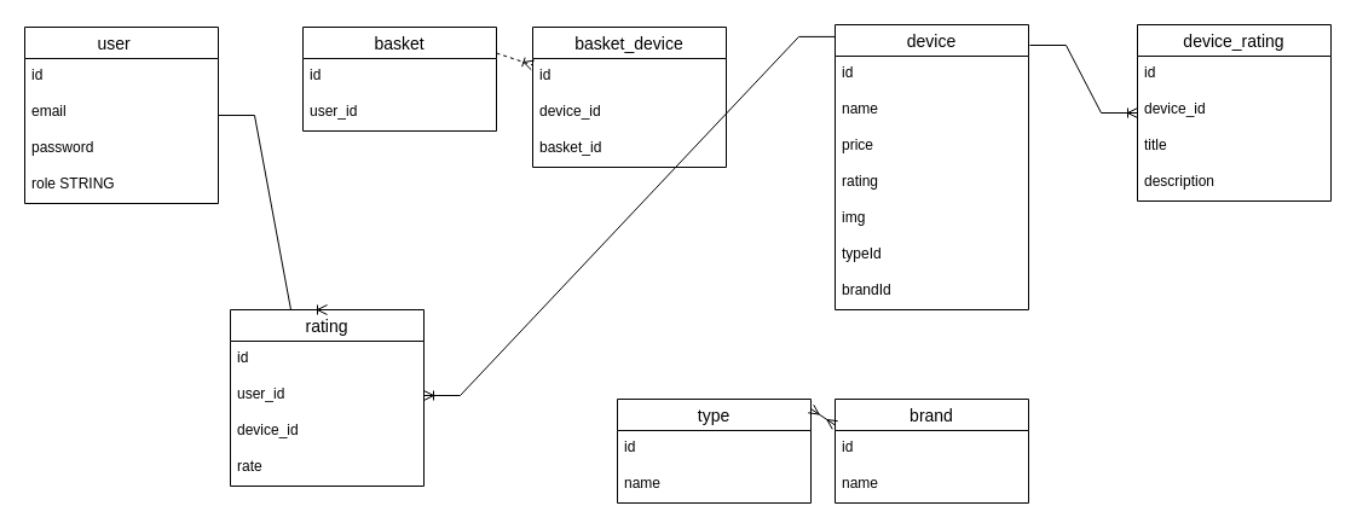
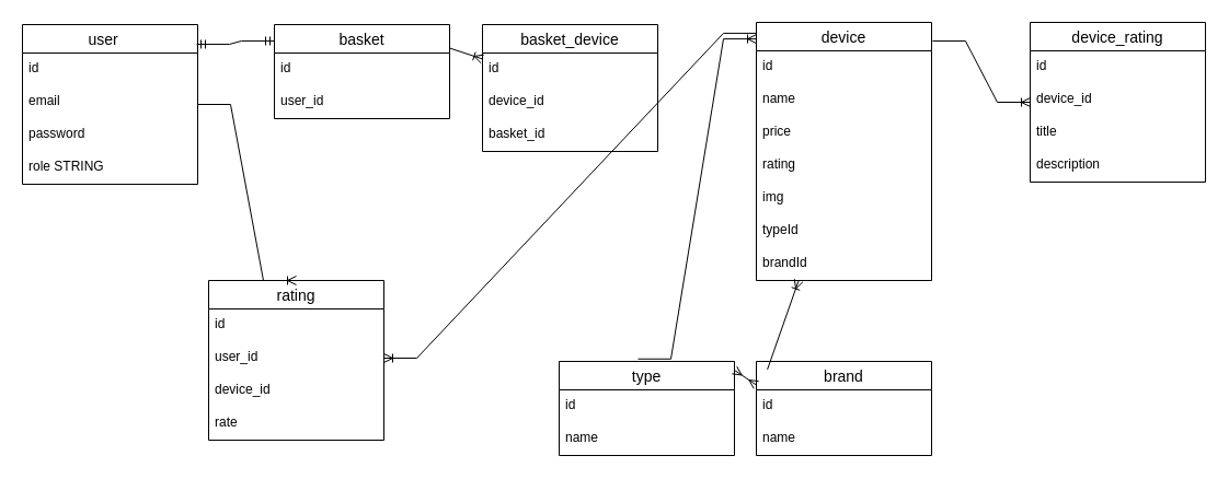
  <mxCell id="0" />
  <mxCell id="1" parent="0" />
  <mxCell id="2" value="user   " style="swimlane;fontStyle=0;childLayout=stackLayout;horizontal=1;startSize=26;horizontalStack=0;resizeParent=1;resizeParentMax=0;resizeLast=0;collapsible=1;marginBottom=0;align=center;fontSize=14;" parent="1" vertex="1"><mxGeometry x="20" y="22" width="160" height="146" as="geometry" /></mxCell>
  <mxCell id="3" value="id&#10;" style="text;strokeColor=none;fillColor=none;spacingLeft=4;spacingRight=4;overflow=hidden;rotatable=0;points=[[0,0.5],[1,0.5]];portConstraint=eastwest;fontSize=12;" parent="2" vertex="1"><mxGeometry y="26" width="160" height="30" as="geometry" /></mxCell>
  <mxCell id="4" value="email&#10;" style="text;strokeColor=none;fillColor=none;spacingLeft=4;spacingRight=4;overflow=hidden;rotatable=0;points=[[0,0.5],[1,0.5]];portConstraint=eastwest;fontSize=12;" parent="2" vertex="1"><mxGeometry y="56" width="160" height="30" as="geometry" /></mxCell>
  <mxCell id="5" value="password&#10;" style="text;strokeColor=none;fillColor=none;spacingLeft=4;spacingRight=4;overflow=hidden;rotatable=0;points=[[0,0.5],[1,0.5]];portConstraint=eastwest;fontSize=12;" parent="2" vertex="1"><mxGeometry y="86" width="160" height="30" as="geometry" /></mxCell>
  <mxCell id="6" value="role STRING" style="text;strokeColor=none;fillColor=none;spacingLeft=4;spacingRight=4;overflow=hidden;rotatable=0;points=[[0,0.5],[1,0.5]];portConstraint=eastwest;fontSize=12;" parent="2" vertex="1"><mxGeometry y="116" width="160" height="30" as="geometry" /></mxCell>
  <mxCell id="7" value="basket" style="swimlane;fontStyle=0;childLayout=stackLayout;horizontal=1;startSize=26;horizontalStack=0;resizeParent=1;resizeParentMax=0;resizeLast=0;collapsible=1;marginBottom=0;align=center;fontSize=14;" parent="1" vertex="1"><mxGeometry x="250" y="22" width="160" height="86" as="geometry" /></mxCell>
  <mxCell id="8" value="id&#10;" style="text;strokeColor=none;fillColor=none;spacingLeft=4;spacingRight=4;overflow=hidden;rotatable=0;points=[[0,0.5],[1,0.5]];portConstraint=eastwest;fontSize=12;" parent="7" vertex="1"><mxGeometry y="26" width="160" height="30" as="geometry" /></mxCell>
  <mxCell id="9" value="user_id" style="text;strokeColor=none;fillColor=none;spacingLeft=4;spacingRight=4;overflow=hidden;rotatable=0;points=[[0,0.5],[1,0.5]];portConstraint=eastwest;fontSize=12;" parent="7" vertex="1"><mxGeometry y="56" width="160" height="30" as="geometry" /></mxCell>
+ <mxCell id="10" value="" style="edgeStyle=entityRelationEdgeStyle;fontSize=12;html=1;endArrow=ERmandOne;startArrow=ERmandOne;rounded=0;exitX=0.994;exitY=0.123;exitDx=0;exitDy=0;exitPerimeter=0;entryX=0;entryY=0.174;entryDx=0;entryDy=0;entryPerimeter=0;" edge="1" parent="1" source="2" target="7"><mxGeometry width="100" height="100" relative="1" as="geometry"><mxPoint x="170" y="145" as="sourcePoint" /><mxPoint x="250" y="45" as="targetPoint" /></mxGeometry></mxCell>
  <mxCell id="11" value="device" style="swimlane;fontStyle=0;childLayout=stackLayout;horizontal=1;startSize=26;horizontalStack=0;resizeParent=1;resizeParentMax=0;resizeLast=0;collapsible=1;marginBottom=0;align=center;fontSize=14;" vertex="1" parent="1"><mxGeometry x="690" y="20" width="160" height="236" as="geometry" /></mxCell>
  <mxCell id="12" value="id    " style="text;strokeColor=none;fillColor=none;spacingLeft=4;spacingRight=4;overflow=hidden;rotatable=0;points=[[0,0.5],[1,0.5]];portConstraint=eastwest;fontSize=12;" vertex="1" parent="11"><mxGeometry y="26" width="160" height="30" as="geometry" /></mxCell>
  <mxCell id="13" value="name" style="text;strokeColor=none;fillColor=none;spacingLeft=4;spacingRight=4;overflow=hidden;rotatable=0;points=[[0,0.5],[1,0.5]];portConstraint=eastwest;fontSize=12;" vertex="1" parent="11"><mxGeometry y="56" width="160" height="30" as="geometry" /></mxCell>
  <mxCell id="14" value="price" style="text;strokeColor=none;fillColor=none;spacingLeft=4;spacingRight=4;overflow=hidden;rotatable=0;points=[[0,0.5],[1,0.5]];portConstraint=eastwest;fontSize=12;" vertex="1" parent="11"><mxGeometry y="86" width="160" height="30" as="geometry" /></mxCell>
  <mxCell id="15" value="rating" style="text;strokeColor=none;fillColor=none;spacingLeft=4;spacingRight=4;overflow=hidden;rotatable=0;points=[[0,0.5],[1,0.5]];portConstraint=eastwest;fontSize=12;" vertex="1" parent="11"><mxGeometry y="116" width="160" height="30" as="geometry" /></mxCell>
  <mxCell id="16" value="img" style="text;strokeColor=none;fillColor=none;spacingLeft=4;spacingRight=4;overflow=hidden;rotatable=0;points=[[0,0.5],[1,0.5]];portConstraint=eastwest;fontSize=12;" vertex="1" parent="11"><mxGeometry y="146" width="160" height="30" as="geometry" /></mxCell>
  <mxCell id="17" value="typeId" style="text;strokeColor=none;fillColor=none;spacingLeft=4;spacingRight=4;overflow=hidden;rotatable=0;points=[[0,0.5],[1,0.5]];portConstraint=eastwest;fontSize=12;" vertex="1" parent="11"><mxGeometry y="176" width="160" height="30" as="geometry" /></mxCell>
  <mxCell id="18" value="brandId" style="text;strokeColor=none;fillColor=none;spacingLeft=4;spacingRight=4;overflow=hidden;rotatable=0;points=[[0,0.5],[1,0.5]];portConstraint=eastwest;fontSize=12;" vertex="1" parent="11"><mxGeometry y="206" width="160" height="30" as="geometry" /></mxCell>
  <mxCell id="19" value="type" style="swimlane;fontStyle=0;childLayout=stackLayout;horizontal=1;startSize=26;horizontalStack=0;resizeParent=1;resizeParentMax=0;resizeLast=0;collapsible=1;marginBottom=0;align=center;fontSize=14;" vertex="1" parent="1"><mxGeometry x="510" y="330" width="160" height="86" as="geometry" /></mxCell>
  <mxCell id="20" value="id" style="text;strokeColor=none;fillColor=none;spacingLeft=4;spacingRight=4;overflow=hidden;rotatable=0;points=[[0,0.5],[1,0.5]];portConstraint=eastwest;fontSize=12;" vertex="1" parent="19"><mxGeometry y="26" width="160" height="30" as="geometry" /></mxCell>
  <mxCell id="21" value="name" style="text;strokeColor=none;fillColor=none;spacingLeft=4;spacingRight=4;overflow=hidden;rotatable=0;points=[[0,0.5],[1,0.5]];portConstraint=eastwest;fontSize=12;" vertex="1" parent="19"><mxGeometry y="56" width="160" height="30" as="geometry" /></mxCell>
  <mxCell id="22" value="brand" style="swimlane;fontStyle=0;childLayout=stackLayout;horizontal=1;startSize=26;horizontalStack=0;resizeParent=1;resizeParentMax=0;resizeLast=0;collapsible=1;marginBottom=0;align=center;fontSize=14;" vertex="1" parent="1"><mxGeometry x="690" y="330" width="160" height="86" as="geometry" /></mxCell>
  <mxCell id="23" value="id" style="text;strokeColor=none;fillColor=none;spacingLeft=4;spacingRight=4;overflow=hidden;rotatable=0;points=[[0,0.5],[1,0.5]];portConstraint=eastwest;fontSize=12;" vertex="1" parent="22"><mxGeometry y="26" width="160" height="30" as="geometry" /></mxCell>
  <mxCell id="24" value="name" style="text;strokeColor=none;fillColor=none;spacingLeft=4;spacingRight=4;overflow=hidden;rotatable=0;points=[[0,0.5],[1,0.5]];portConstraint=eastwest;fontSize=12;" vertex="1" parent="22"><mxGeometry y="56" width="160" height="30" as="geometry" /></mxCell>
+ <mxCell id="25" value="" style="edgeStyle=entityRelationEdgeStyle;fontSize=12;html=1;endArrow=ERoneToMany;rounded=0;exitX=0.45;exitY=-0.026;exitDx=0;exitDy=0;exitPerimeter=0;entryX=0;entryY=0.064;entryDx=0;entryDy=0;entryPerimeter=0;" edge="1" parent="1" source="19" target="11"><mxGeometry width="100" height="100" relative="1" as="geometry"><mxPoint x="590" y="260" as="sourcePoint" /><mxPoint x="640" y="160" as="targetPoint" /></mxGeometry></mxCell>
+ <mxCell id="26" value="" style="fontSize=12;html=1;endArrow=ERoneToMany;rounded=0;exitX=0.063;exitY=0.086;exitDx=0;exitDy=0;exitPerimeter=0;" edge="1" parent="1" source="22" target="11"><mxGeometry width="100" height="100" relative="1" as="geometry"><mxPoint x="770" y="320" as="sourcePoint" /><mxPoint x="680" y="50" as="targetPoint" /></mxGeometry></mxCell>
  <mxCell id="27" value="" style="fontSize=12;html=1;endArrow=ERmany;startArrow=ERmany;rounded=0;entryX=0;entryY=0.25;entryDx=0;entryDy=0;exitX=1;exitY=0.093;exitDx=0;exitDy=0;exitPerimeter=0;" edge="1" parent="1" source="19" target="22"><mxGeometry width="100" height="100" relative="1" as="geometry"><mxPoint x="670" y="380" as="sourcePoint" /><mxPoint x="770" y="280" as="targetPoint" /></mxGeometry></mxCell>
  <mxCell id="28" value="device_rating" style="swimlane;fontStyle=0;childLayout=stackLayout;horizontal=1;startSize=26;horizontalStack=0;resizeParent=1;resizeParentMax=0;resizeLast=0;collapsible=1;marginBottom=0;align=center;fontSize=14;" vertex="1" parent="1"><mxGeometry x="940" y="20" width="160" height="146" as="geometry" /></mxCell>
  <mxCell id="29" value="id    " style="text;strokeColor=none;fillColor=none;spacingLeft=4;spacingRight=4;overflow=hidden;rotatable=0;points=[[0,0.5],[1,0.5]];portConstraint=eastwest;fontSize=12;" vertex="1" parent="28"><mxGeometry y="26" width="160" height="30" as="geometry" /></mxCell>
  <mxCell id="30" value="device_id" style="text;strokeColor=none;fillColor=none;spacingLeft=4;spacingRight=4;overflow=hidden;rotatable=0;points=[[0,0.5],[1,0.5]];portConstraint=eastwest;fontSize=12;" vertex="1" parent="28"><mxGeometry y="56" width="160" height="30" as="geometry" /></mxCell>
  <mxCell id="31" value="title" style="text;strokeColor=none;fillColor=none;spacingLeft=4;spacingRight=4;overflow=hidden;rotatable=0;points=[[0,0.5],[1,0.5]];portConstraint=eastwest;fontSize=12;" vertex="1" parent="28"><mxGeometry y="86" width="160" height="30" as="geometry" /></mxCell>
  <mxCell id="32" value="description" style="text;strokeColor=none;fillColor=none;spacingLeft=4;spacingRight=4;overflow=hidden;rotatable=0;points=[[0,0.5],[1,0.5]];portConstraint=eastwest;fontSize=12;" vertex="1" parent="28"><mxGeometry y="116" width="160" height="30" as="geometry" /></mxCell>
  <mxCell id="33" value="" style="edgeStyle=entityRelationEdgeStyle;fontSize=12;html=1;endArrow=ERoneToMany;rounded=0;exitX=1.006;exitY=0.072;exitDx=0;exitDy=0;exitPerimeter=0;" edge="1" parent="1" source="11" target="28"><mxGeometry width="100" height="100" relative="1" as="geometry"><mxPoint x="850" y="143" as="sourcePoint" /><mxPoint x="950" y="43" as="targetPoint" /></mxGeometry></mxCell>
  <mxCell id="34" value="basket_device" style="swimlane;fontStyle=0;childLayout=stackLayout;horizontal=1;startSize=26;horizontalStack=0;resizeParent=1;resizeParentMax=0;resizeLast=0;collapsible=1;marginBottom=0;align=center;fontSize=14;" vertex="1" parent="1"><mxGeometry x="440" y="22" width="160" height="116" as="geometry" /></mxCell>
  <mxCell id="35" value="id" style="text;strokeColor=none;fillColor=none;spacingLeft=4;spacingRight=4;overflow=hidden;rotatable=0;points=[[0,0.5],[1,0.5]];portConstraint=eastwest;fontSize=12;" vertex="1" parent="34"><mxGeometry y="26" width="160" height="30" as="geometry" /></mxCell>
  <mxCell id="36" value="device_id" style="text;strokeColor=none;fillColor=none;spacingLeft=4;spacingRight=4;overflow=hidden;rotatable=0;points=[[0,0.5],[1,0.5]];portConstraint=eastwest;fontSize=12;" vertex="1" parent="34"><mxGeometry y="56" width="160" height="30" as="geometry" /></mxCell>
  <mxCell id="37" value="basket_id" style="text;strokeColor=none;fillColor=none;spacingLeft=4;spacingRight=4;overflow=hidden;rotatable=0;points=[[0,0.5],[1,0.5]];portConstraint=eastwest;fontSize=12;" vertex="1" parent="34"><mxGeometry y="86" width="160" height="30" as="geometry" /></mxCell>
- <mxCell id="38" value="" style="fontSize=12;html=1;endArrow=ERoneToMany;rounded=0;exitX=1;exitY=0.25;exitDx=0;exitDy=0;dashed=1;" edge="1" parent="1" source="7" target="34"><mxGeometry width="100" height="100" relative="1" as="geometry"><mxPoint x="360" y="173" as="sourcePoint" /><mxPoint x="460" y="73" as="targetPoint" /></mxGeometry></mxCell>
+ <mxCell id="38" value="" style="fontSize=12;html=1;endArrow=ERoneToMany;rounded=0;exitX=1;exitY=0.25;exitDx=0;exitDy=0;" edge="1" parent="1" source="7" target="34"><mxGeometry width="100" height="100" relative="1" as="geometry"><mxPoint x="360" y="173" as="sourcePoint" /><mxPoint x="460" y="73" as="targetPoint" /></mxGeometry></mxCell>
  <mxCell id="39" value="rating" style="swimlane;fontStyle=0;childLayout=stackLayout;horizontal=1;startSize=26;horizontalStack=0;resizeParent=1;resizeParentMax=0;resizeLast=0;collapsible=1;marginBottom=0;align=center;fontSize=14;" vertex="1" parent="1"><mxGeometry x="190" y="256" width="160" height="146" as="geometry" /></mxCell>
  <mxCell id="40" value="id" style="text;strokeColor=none;fillColor=none;spacingLeft=4;spacingRight=4;overflow=hidden;rotatable=0;points=[[0,0.5],[1,0.5]];portConstraint=eastwest;fontSize=12;" vertex="1" parent="39"><mxGeometry y="26" width="160" height="30" as="geometry" /></mxCell>
  <mxCell id="41" value="user_id" style="text;strokeColor=none;fillColor=none;spacingLeft=4;spacingRight=4;overflow=hidden;rotatable=0;points=[[0,0.5],[1,0.5]];portConstraint=eastwest;fontSize=12;" vertex="1" parent="39"><mxGeometry y="56" width="160" height="30" as="geometry" /></mxCell>
  <mxCell id="42" value="device_id" style="text;strokeColor=none;fillColor=none;spacingLeft=4;spacingRight=4;overflow=hidden;rotatable=0;points=[[0,0.5],[1,0.5]];portConstraint=eastwest;fontSize=12;" vertex="1" parent="39"><mxGeometry y="86" width="160" height="30" as="geometry" /></mxCell>
  <mxCell id="43" value="rate" style="text;strokeColor=none;fillColor=none;spacingLeft=4;spacingRight=4;overflow=hidden;rotatable=0;points=[[0,0.5],[1,0.5]];portConstraint=eastwest;fontSize=12;" vertex="1" parent="39"><mxGeometry y="116" width="160" height="30" as="geometry" /></mxCell>
  <mxCell id="44" value="" style="edgeStyle=entityRelationEdgeStyle;fontSize=12;html=1;endArrow=ERoneToMany;rounded=0;entryX=0.5;entryY=0;entryDx=0;entryDy=0;" edge="1" parent="1" source="2" target="39"><mxGeometry width="100" height="100" relative="1" as="geometry"><mxPoint x="210" y="250" as="sourcePoint" /><mxPoint x="310" y="150" as="targetPoint" /></mxGeometry></mxCell>
  <mxCell id="45" value="" style="edgeStyle=entityRelationEdgeStyle;fontSize=12;html=1;endArrow=ERoneToMany;rounded=0;exitX=0;exitY=0.042;exitDx=0;exitDy=0;exitPerimeter=0;entryX=1;entryY=0.5;entryDx=0;entryDy=0;" edge="1" parent="1" source="11" target="41"><mxGeometry width="100" height="100" relative="1" as="geometry"><mxPoint x="420" y="290" as="sourcePoint" /><mxPoint x="520" y="190" as="targetPoint" /></mxGeometry></mxCell>
